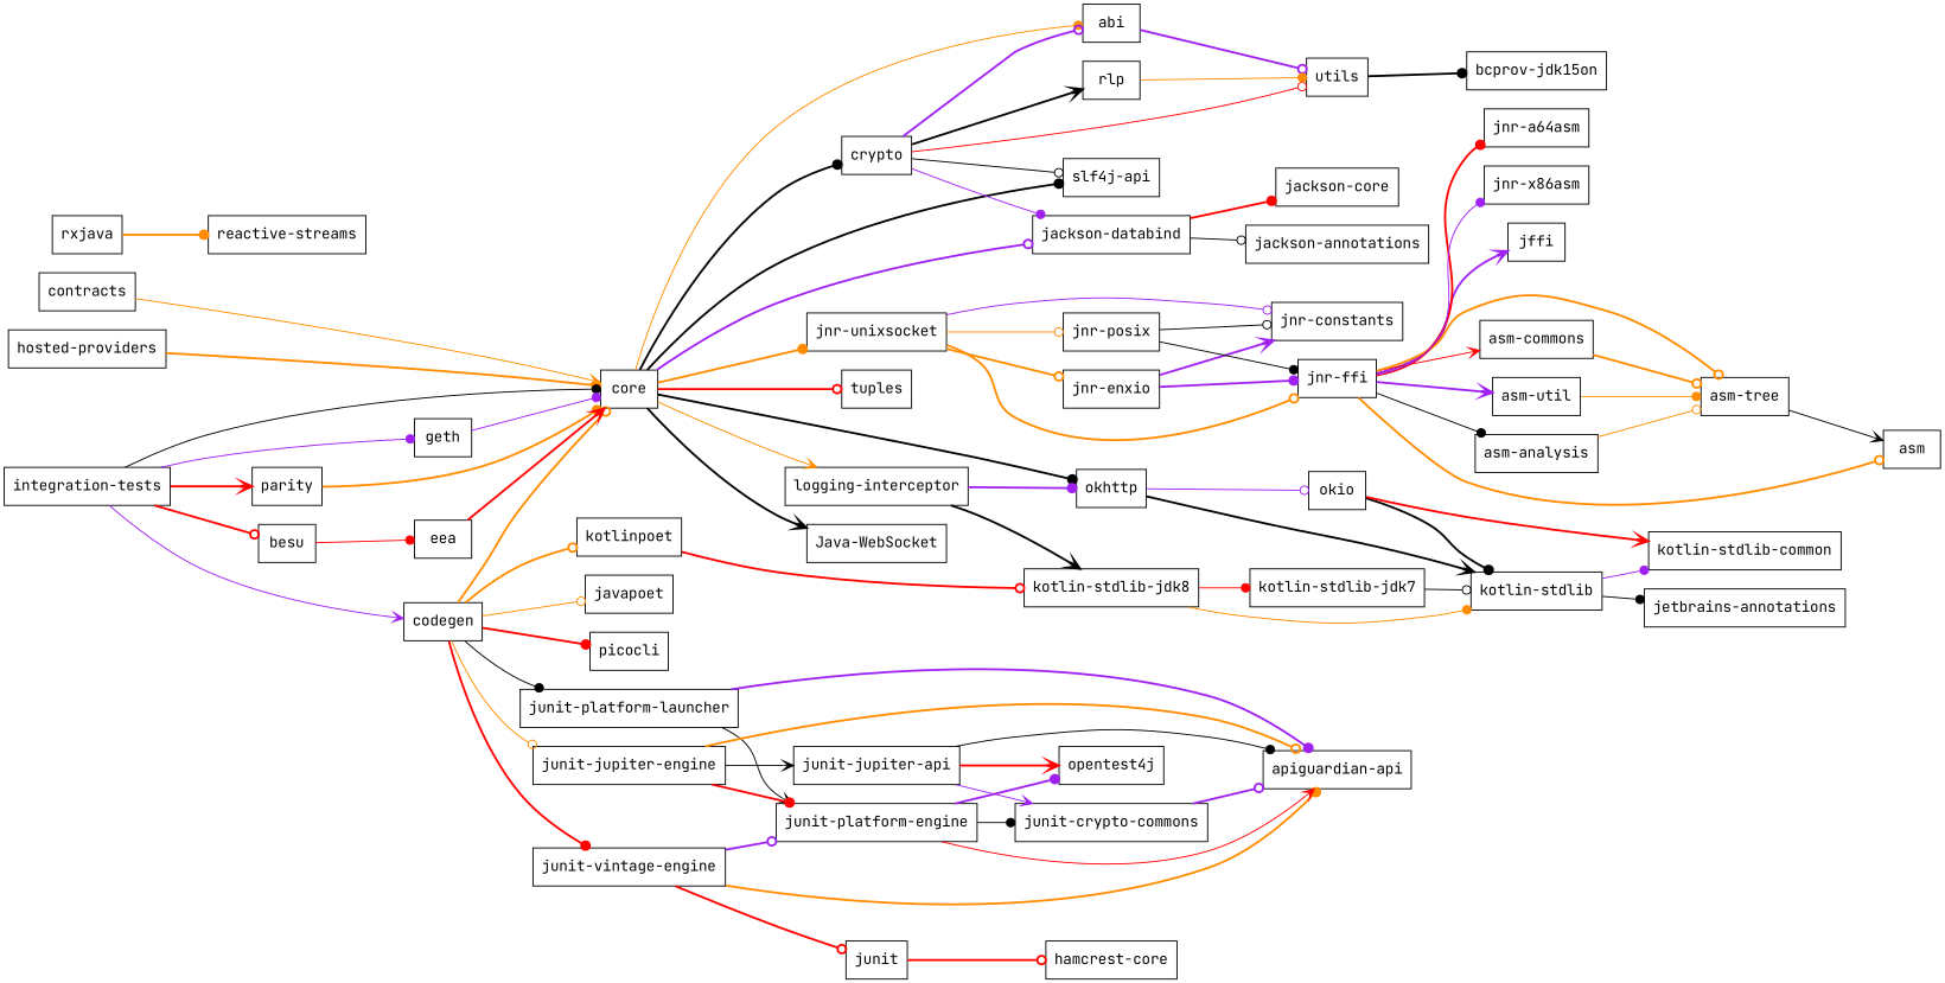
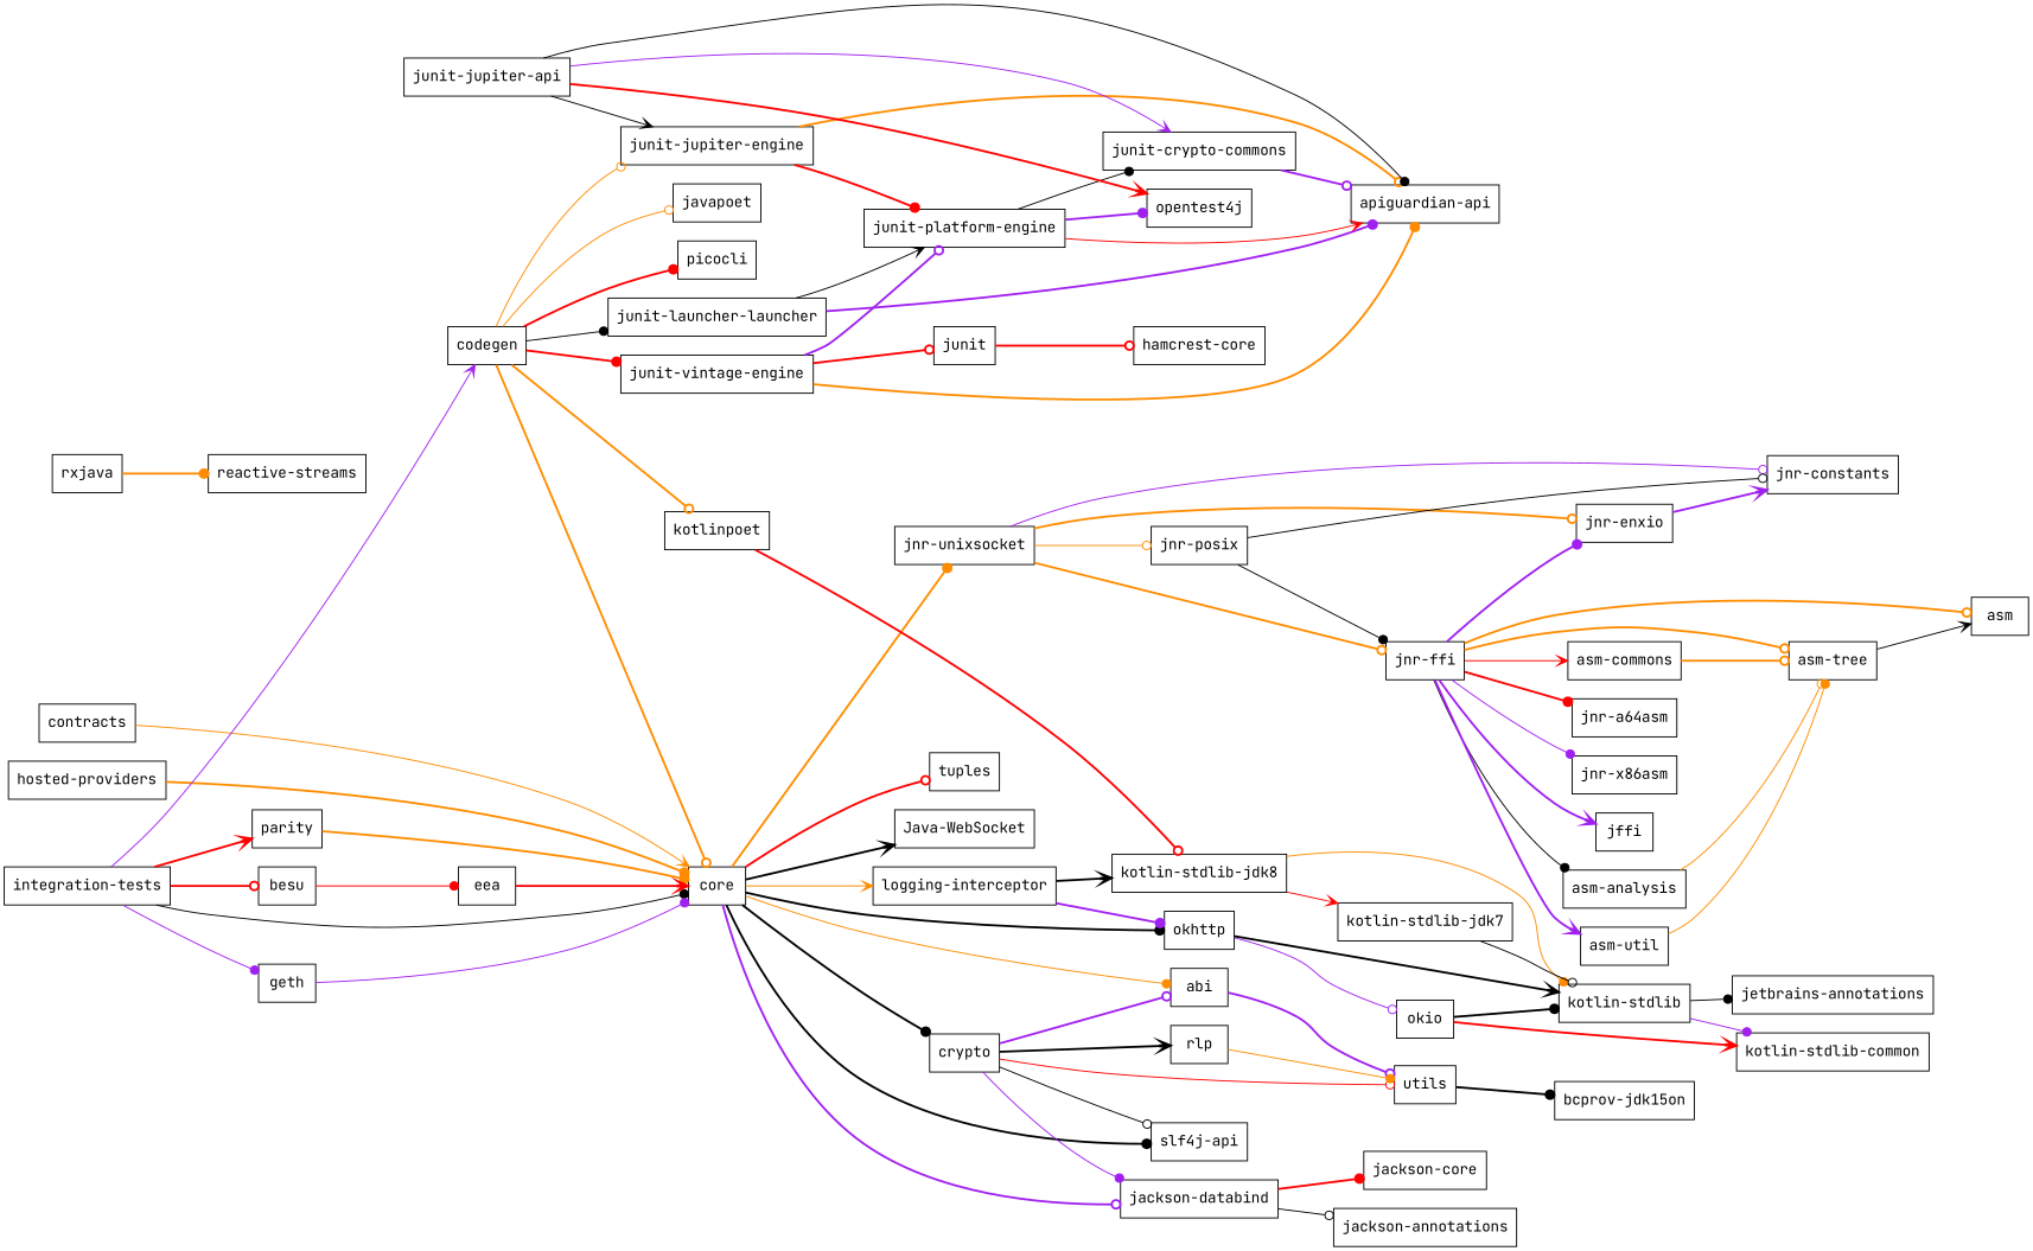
  digraph {
    fontname="JetBrains Mono"
    rankdir=LR
    node [fontname="JetBrains Mono" shape=rectangle]
    edge [arrowhead=dot color=darkorange fontname="JetBrains Mono" style=bold]
    n1 [label=contracts]
    n2 [label="hosted-providers"]
    n3 [label="integration-tests"]
    n4 [label=core]
    n5 [label=besu]
    n6 [label=codegen]
    n7 [label=geth]
    n8 [label=parity]
    n9 [label=abi]
    n10 [label=utils]
    n11 [label="bcprov-jdk15on"]
    n12 [label=eea]
    n13 [label=crypto]
    n14 [label="jackson-databind"]
    n15 [label="slf4j-api"]
    n16 [label=tuples]
    n17 [label="jnr-unixsocket"]
    n18 [label="logging-interceptor"]
    n19 [label=okhttp]
    n20 [label="Java-WebSocket"]
    n21 [label=rlp]
    n22 [label="jackson-annotations"]
    n23 [label="jackson-core"]
    n24 [label="jnr-enxio"]
    n25 [label="jnr-ffi"]
    n26 [label="jnr-constants"]
    n27 [label="jnr-posix"]
    n28 [label="kotlin-stdlib-jdk8"]
    n29 [label=okio]
    n30 [label="kotlin-stdlib"]
    n31 [label=rxjava]
    n32 [label="reactive-streams"]
    n33 [label=jffi]
    n34 [label="asm-commons"]
    n35 [label="asm-tree"]
    n36 [label=asm]
    n37 [label="asm-analysis"]
    n38 [label="asm-util"]
    n39 [label="jnr-a64asm"]
    n40 [label="jnr-x86asm"]
    n41 [label="kotlin-stdlib-jdk7"]
    n42 [label="kotlin-stdlib-common"]
    n43 [label="jetbrains-annotations"]
    n44 [label=kotlinpoet]
    n45 [label=javapoet]
    n46 [label=picocli]
-   n47 [label="junit-platform-launcher"]
+   n47 [label="junit-launcher-launcher"]
    n48 [label="junit-jupiter-engine"]
    n49 [label="junit-vintage-engine"]
    n50 [label="junit-platform-engine"]
    n51 [label="apiguardian-api"]
    n52 [label="junit-jupiter-api"]
    n53 [label=junit]
    n54 [label="junit-crypto-commons"]
    n55 [label=opentest4j]
    n56 [label="hamcrest-core"]
    subgraph sub_1 {
      rank=same
      n1
      n2
      n3
    }
    n1 -> n4 [arrowhead=vee style=solid]
    n2 -> n4
    n3 -> n4 [color=black style=solid]
    n3 -> n5 [arrowhead=odot color=red]
    n3 -> n6 [arrowhead=vee color=purple style=solid]
    n3 -> n7 [color=purple style=solid]
    n3 -> n8 [arrowhead=vee color=red]
    n4 -> n9 [style=solid]
    n4 -> n13 [color=black]
    n4 -> n14 [arrowhead=odot color=purple]
    n4 -> n15 [color=black]
    n4 -> n16 [arrowhead=odot color=red]
    n4 -> n17
    n4 -> n18 [arrowhead=vee style=solid]
    n4 -> n19 [color=black]
    n4 -> n20 [arrowhead=vee color=black]
    n5 -> n12 [color=red style=solid]
    n6 -> n4 [arrowhead=odot]
    n6 -> n44 [arrowhead=odot]
    n6 -> n45 [arrowhead=odot style=solid]
    n6 -> n46 [color=red]
    n6 -> n47 [color=black style=solid]
    n6 -> n48 [arrowhead=odot style=solid]
    n6 -> n49 [color=red]
    n7 -> n4 [color=purple style=solid]
    n8 -> n4
    n9 -> n10 [arrowhead=odot color=purple]
    n10 -> n11 [color=black]
    n12 -> n4 [arrowhead=vee color=red]
    n13 -> n9 [arrowhead=odot color=purple]
    n13 -> n10 [arrowhead=odot color=red style=solid]
    n13 -> n14 [color=purple style=solid]
    n13 -> n15 [arrowhead=odot color=black style=solid]
    n13 -> n21 [arrowhead=vee color=black]
    n14 -> n22 [arrowhead=odot color=black style=solid]
    n14 -> n23 [color=red]
    n17 -> n24 [arrowhead=odot]
    n17 -> n25 [arrowhead=odot]
    n17 -> n26 [arrowhead=odot color=purple style=solid]
    n17 -> n27 [arrowhead=odot style=solid]
    n18 -> n19 [color=purple]
    n18 -> n28 [arrowhead=vee color=black]
    n19 -> n29 [arrowhead=odot color=purple style=solid]
    n19 -> n30 [arrowhead=vee color=black]
    n21 -> n10 [style=solid]
-   n24 -> n25 [color=purple]
+   n25 -> n24 [color=purple]
    n24 -> n26 [arrowhead=vee color=purple]
    n25 -> n33 [arrowhead=vee color=purple]
    n25 -> n34 [arrowhead=vee color=red style=solid]
    n25 -> n35 [arrowhead=odot]
    n25 -> n36 [arrowhead=odot]
    n25 -> n37 [color=black style=solid]
    n25 -> n38 [arrowhead=vee color=purple]
    n25 -> n39 [color=red]
    n25 -> n40 [color=purple style=solid]
    n27 -> n25 [color=black style=solid]
    n27 -> n26 [arrowhead=odot color=black style=solid]
    n28 -> n30 [style=solid]
-   n28 -> n41 [color=red style=solid]
+   n28 -> n41 [arrowhead=vee color=red style=solid]
    n29 -> n30 [color=black]
    n29 -> n42 [arrowhead=vee color=red]
    n30 -> n42 [color=purple style=solid]
    n30 -> n43 [color=black style=solid]
    n31 -> n32
    n34 -> n35 [arrowhead=odot]
    n35 -> n36 [arrowhead=vee color=black style=solid]
    n37 -> n35 [arrowhead=odot style=solid]
    n38 -> n35 [style=solid]
    n41 -> n30 [arrowhead=odot color=black style=solid]
    n44 -> n28 [arrowhead=odot color=red]
    n47 -> n50 [arrowhead=vee color=black style=solid]
    n47 -> n51 [color=purple]
    n48 -> n50 [color=red]
    n48 -> n51 [arrowhead=odot]
-   n48 -> n52 [arrowhead=vee color=black style=solid]
+   n52 -> n48 [arrowhead=vee color=black style=solid]
    n49 -> n50 [arrowhead=odot color=purple]
    n49 -> n51
    n49 -> n53 [arrowhead=odot color=red]
    n50 -> n51 [arrowhead=vee color=red style=solid]
    n50 -> n54 [color=black style=solid]
    n50 -> n55 [color=purple]
    n52 -> n51 [color=black style=solid]
    n52 -> n54 [arrowhead=vee color=purple style=solid]
    n52 -> n55 [arrowhead=vee color=red]
    n53 -> n56 [arrowhead=odot color=red]
    n54 -> n51 [arrowhead=odot color=purple]
  }
